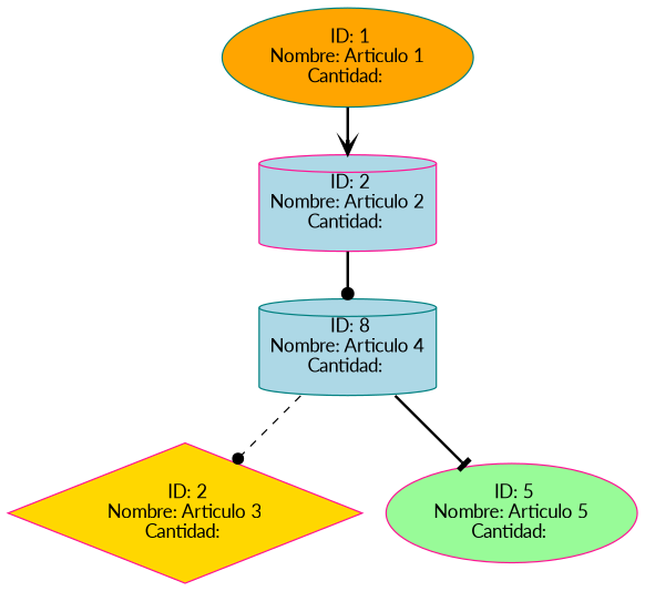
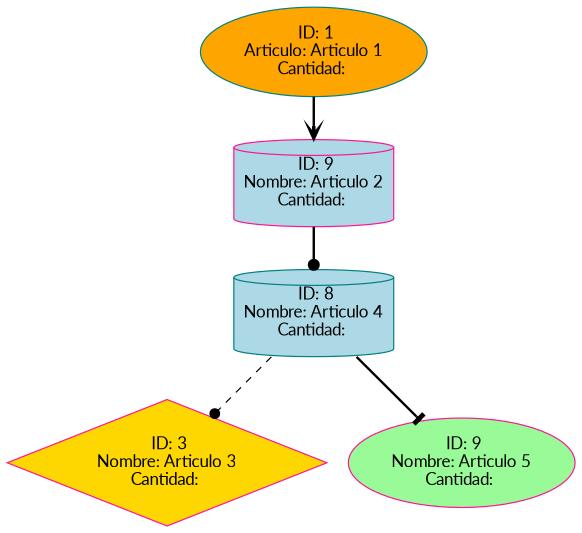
  digraph {
    fontname=Lato
    node [color=deeppink fillcolor=lightblue fontname=Lato shape=cylinder style=filled]
    edge [arrowhead=dot fontname=Lato style=bold]
-   n1 [label=" ID: 2\nNombre: Articulo 2\nCantidad: "]
+   n1 [label=" ID: 9\nNombre: Articulo 2\nCantidad: "]
    n2 [color=teal label=" ID: 8\nNombre: Articulo 4\nCantidad: "]
-   n3 [color=teal fillcolor=orange label=" ID: 1\nNombre: Articulo 1\nCantidad: " shape=ellipse]
-   n4 [fillcolor=gold label=" ID: 2\nNombre: Articulo 3\nCantidad: " shape=diamond]
-   n5 [fillcolor=palegreen label=" ID: 5\nNombre: Articulo 5\nCantidad: " shape=ellipse]
+   n3 [color=teal fillcolor=orange label=" ID: 1\nArticulo: Articulo 1\nCantidad: " shape=ellipse]
+   n4 [fillcolor=gold label=" ID: 3\nNombre: Articulo 3\nCantidad: " shape=diamond]
+   n5 [fillcolor=palegreen label=" ID: 9\nNombre: Articulo 5\nCantidad: " shape=ellipse]
    n1 -> n2
    n2 -> n4 [style=dashed]
    n2 -> n5 [arrowhead=tee]
    n3 -> n1 [arrowhead=vee]
  }
